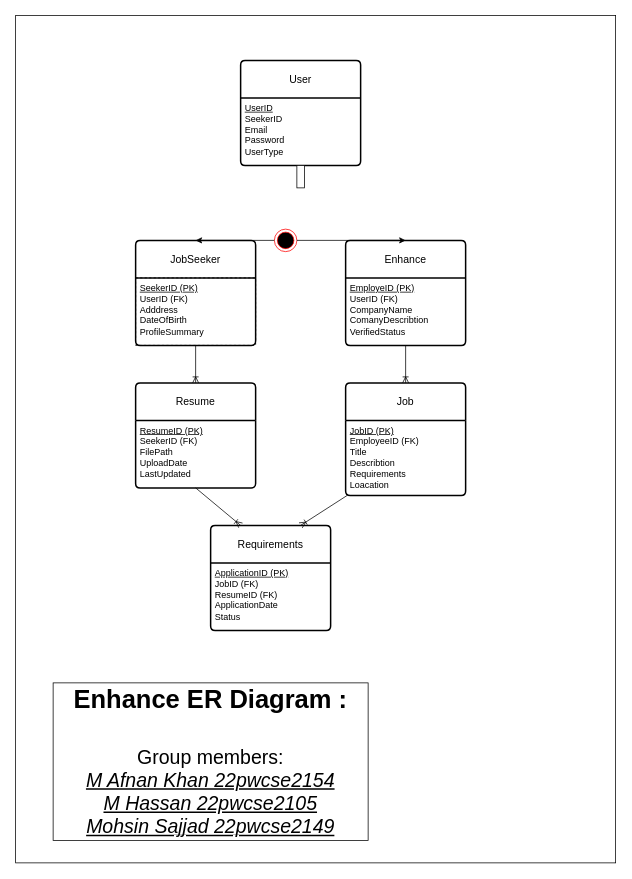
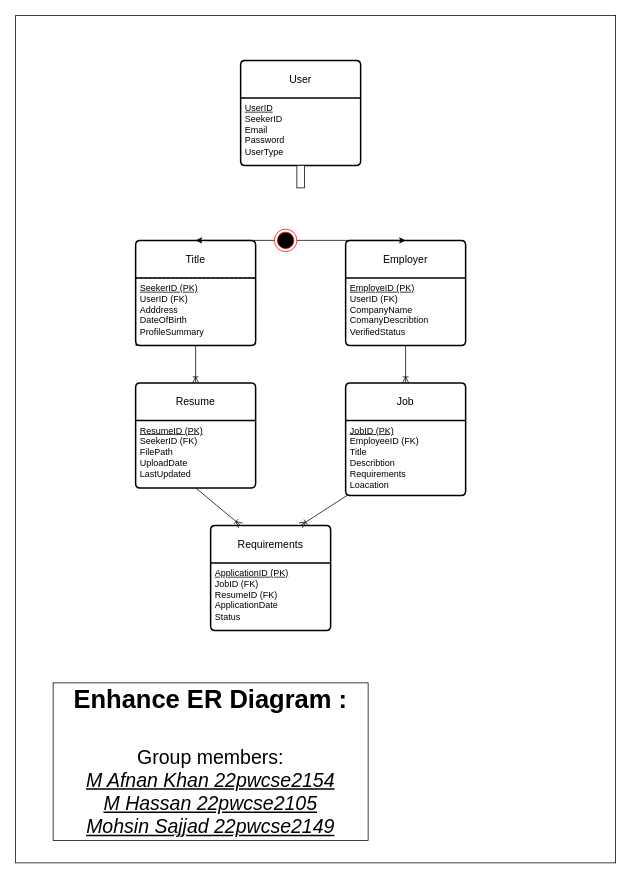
  <mxCell id="0" />
  <mxCell id="1" parent="0" />
  <mxCell id="2" value="" style="rounded=0;whiteSpace=wrap;html=1;container=0;fillColor=none;gradientColor=none;" parent="1" vertex="1"><mxGeometry x="20" y="20" width="800" height="1130" as="geometry" /></mxCell>
  <mxCell id="3" value="User" style="swimlane;childLayout=stackLayout;horizontal=1;startSize=50;horizontalStack=0;rounded=1;fontSize=14;fontStyle=0;strokeWidth=2;resizeParent=0;resizeLast=1;shadow=0;dashed=0;align=center;arcSize=4;whiteSpace=wrap;html=1;" parent="1" vertex="1"><mxGeometry x="320" y="80" width="160" height="140" as="geometry" /></mxCell>
  <mxCell id="4" value="&lt;u&gt;UserID&lt;/u&gt;&lt;br&gt;SeekerID&lt;br&gt;Email&lt;div&gt;Password&lt;/div&gt;&lt;div&gt;UserType&lt;br&gt;&lt;div&gt;&lt;br&gt;&lt;/div&gt;&lt;/div&gt;" style="align=left;strokeColor=none;fillColor=none;spacingLeft=4;spacingRight=4;fontSize=12;verticalAlign=top;resizable=0;rotatable=0;part=1;html=1;whiteSpace=wrap;" parent="3" vertex="1"><mxGeometry y="50" width="160" height="90" as="geometry" /></mxCell>
- <mxCell id="5" value="JobSeeker" style="swimlane;childLayout=stackLayout;horizontal=1;startSize=50;horizontalStack=0;rounded=1;fontSize=14;fontStyle=0;strokeWidth=2;resizeParent=0;resizeLast=1;shadow=0;dashed=0;align=center;arcSize=4;whiteSpace=wrap;html=1;container=0;" parent="1" vertex="1"><mxGeometry x="180" y="320" width="160" height="140" as="geometry" /></mxCell>
- <mxCell id="6" value="Enhance" style="swimlane;childLayout=stackLayout;horizontal=1;startSize=50;horizontalStack=0;rounded=1;fontSize=14;fontStyle=0;strokeWidth=2;resizeParent=0;resizeLast=1;shadow=0;dashed=0;align=center;arcSize=4;whiteSpace=wrap;html=1;" parent="1" vertex="1"><mxGeometry x="460" y="320" width="160" height="140" as="geometry"><mxRectangle x="470" y="350" width="100" height="50" as="alternateBounds" /></mxGeometry></mxCell>
+ <mxCell id="5" value="Title" style="swimlane;childLayout=stackLayout;horizontal=1;startSize=50;horizontalStack=0;rounded=1;fontSize=14;fontStyle=0;strokeWidth=2;resizeParent=0;resizeLast=1;shadow=0;dashed=0;align=center;arcSize=4;whiteSpace=wrap;html=1;container=0;" parent="1" vertex="1"><mxGeometry x="180" y="320" width="160" height="140" as="geometry" /></mxCell>
+ <mxCell id="6" value="Employer" style="swimlane;childLayout=stackLayout;horizontal=1;startSize=50;horizontalStack=0;rounded=1;fontSize=14;fontStyle=0;strokeWidth=2;resizeParent=0;resizeLast=1;shadow=0;dashed=0;align=center;arcSize=4;whiteSpace=wrap;html=1;" parent="1" vertex="1"><mxGeometry x="460" y="320" width="160" height="140" as="geometry"><mxRectangle x="470" y="350" width="100" height="50" as="alternateBounds" /></mxGeometry></mxCell>
  <mxCell id="7" value="&lt;u&gt;EmployeID (PK)&lt;/u&gt;&lt;div&gt;UserID (FK)&lt;br&gt;&lt;div&gt;CompanyName&lt;/div&gt;&lt;div&gt;ComanyDescribtion&lt;/div&gt;&lt;div&gt;VerifiedStatus&lt;/div&gt;&lt;/div&gt;" style="align=left;strokeColor=none;fillColor=none;spacingLeft=4;spacingRight=4;fontSize=12;verticalAlign=top;resizable=0;rotatable=0;part=1;html=1;whiteSpace=wrap;" parent="6" vertex="1"><mxGeometry y="50" width="160" height="90" as="geometry" /></mxCell>
  <mxCell id="8" value="Resume" style="swimlane;childLayout=stackLayout;horizontal=1;startSize=50;horizontalStack=0;rounded=1;fontSize=14;fontStyle=0;strokeWidth=2;resizeParent=0;resizeLast=1;shadow=0;dashed=0;align=center;arcSize=4;whiteSpace=wrap;html=1;" parent="1" vertex="1"><mxGeometry x="180" y="510" width="160" height="140" as="geometry" /></mxCell>
  <mxCell id="9" value="&lt;div&gt;&lt;u&gt;ResumeID (PK)&lt;/u&gt;&lt;/div&gt;&lt;div&gt;SeekerID (FK)&amp;nbsp;&lt;/div&gt;FilePath&lt;div&gt;UploadDate&lt;/div&gt;&lt;div&gt;LastUpdated&lt;/div&gt;" style="align=left;strokeColor=none;fillColor=none;spacingLeft=4;spacingRight=4;fontSize=12;verticalAlign=top;resizable=0;rotatable=0;part=1;html=1;whiteSpace=wrap;" parent="8" vertex="1"><mxGeometry y="50" width="160" height="90" as="geometry" /></mxCell>
  <mxCell id="10" value="Job" style="swimlane;childLayout=stackLayout;horizontal=1;startSize=50;horizontalStack=0;rounded=1;fontSize=14;fontStyle=0;strokeWidth=2;resizeParent=0;resizeLast=1;shadow=0;dashed=0;align=center;arcSize=4;whiteSpace=wrap;html=1;" parent="1" vertex="1"><mxGeometry x="460" y="510" width="160" height="150" as="geometry" /></mxCell>
  <mxCell id="11" value="&lt;div&gt;&lt;u&gt;JobID (PK)&lt;/u&gt;&lt;/div&gt;&lt;div&gt;EmployeeID (FK)&lt;/div&gt;Title&lt;div&gt;Describtion&lt;/div&gt;&lt;div&gt;Requirements&lt;/div&gt;&lt;div&gt;Loacation&lt;/div&gt;&lt;div&gt;&lt;br&gt;&lt;/div&gt;" style="align=left;strokeColor=none;fillColor=none;spacingLeft=4;spacingRight=4;fontSize=12;verticalAlign=top;resizable=0;rotatable=0;part=1;html=1;whiteSpace=wrap;" parent="10" vertex="1"><mxGeometry y="50" width="160" height="100" as="geometry" /></mxCell>
  <mxCell id="12" value="Requirements" style="swimlane;childLayout=stackLayout;horizontal=1;startSize=50;horizontalStack=0;rounded=1;fontSize=14;fontStyle=0;strokeWidth=2;resizeParent=0;resizeLast=1;shadow=0;dashed=0;align=center;arcSize=4;whiteSpace=wrap;html=1;" parent="1" vertex="1"><mxGeometry x="280" y="700" width="160" height="140" as="geometry" /></mxCell>
  <mxCell id="13" value="&lt;div&gt;&lt;u&gt;ApplicationID (PK)&lt;/u&gt;&lt;/div&gt;&lt;div&gt;JobID (FK)&lt;/div&gt;&lt;div&gt;ResumeID (FK)&amp;nbsp;&lt;/div&gt;ApplicationDate&lt;div&gt;Status&lt;/div&gt;" style="align=left;strokeColor=none;fillColor=none;spacingLeft=4;spacingRight=4;fontSize=12;verticalAlign=top;resizable=0;rotatable=0;part=1;html=1;whiteSpace=wrap;" parent="12" vertex="1"><mxGeometry y="50" width="160" height="90" as="geometry" /></mxCell>
  <mxCell id="14" value="" style="html=1;points=[[0,0,0,0,5],[0,1,0,0,-5],[1,0,0,0,5],[1,1,0,0,-5]];perimeter=orthogonalPerimeter;outlineConnect=0;targetShapes=umlLifeline;portConstraint=eastwest;newEdgeStyle={&quot;curved&quot;:0,&quot;rounded&quot;:0};" parent="1" vertex="1"><mxGeometry x="395" y="220" width="10" height="30" as="geometry" /></mxCell>
  <mxCell id="15" value="d" style="ellipse;html=1;shape=endState;fillColor=#000000;strokeColor=#ff0000;" parent="1" vertex="1"><mxGeometry x="365" y="305" width="30" height="30" as="geometry" /></mxCell>
  <mxCell id="16" value="" style="endArrow=classic;html=1;rounded=0;exitX=0;exitY=0.5;exitDx=0;exitDy=0;entryX=0.5;entryY=0;entryDx=0;entryDy=0;" parent="1" source="15" target="5" edge="1"><mxGeometry width="50" height="50" relative="1" as="geometry"><mxPoint x="390" y="490" as="sourcePoint" /><mxPoint x="440" y="440" as="targetPoint" /></mxGeometry></mxCell>
  <mxCell id="17" value="" style="endArrow=classic;html=1;rounded=0;exitX=1;exitY=0.5;exitDx=0;exitDy=0;entryX=0.5;entryY=0;entryDx=0;entryDy=0;" parent="1" source="15" target="6" edge="1"><mxGeometry width="50" height="50" relative="1" as="geometry"><mxPoint x="390" y="490" as="sourcePoint" /><mxPoint x="440" y="440" as="targetPoint" /></mxGeometry></mxCell>
  <mxCell id="18" value="" style="fontSize=12;html=1;endArrow=ERoneToMany;rounded=0;exitX=0.5;exitY=1;exitDx=0;exitDy=0;entryX=0.5;entryY=0;entryDx=0;entryDy=0;" parent="1" source="23" target="8" edge="1"><mxGeometry width="100" height="100" relative="1" as="geometry"><mxPoint x="370" y="520" as="sourcePoint" /><mxPoint x="470" y="420" as="targetPoint" /></mxGeometry></mxCell>
  <mxCell id="19" value="" style="fontSize=12;html=1;endArrow=ERoneToMany;rounded=0;exitX=0.5;exitY=1;exitDx=0;exitDy=0;" parent="1" source="7" edge="1"><mxGeometry width="100" height="100" relative="1" as="geometry"><mxPoint x="539.5" y="450" as="sourcePoint" /><mxPoint x="540" y="510" as="targetPoint" /></mxGeometry></mxCell>
  <mxCell id="20" value="" style="fontSize=12;html=1;endArrow=ERoneToMany;rounded=0;exitX=0.5;exitY=1;exitDx=0;exitDy=0;entryX=0.25;entryY=0;entryDx=0;entryDy=0;" parent="1" source="9" target="12" edge="1"><mxGeometry width="100" height="100" relative="1" as="geometry"><mxPoint x="170" y="820" as="sourcePoint" /><mxPoint x="270" y="720" as="targetPoint" /></mxGeometry></mxCell>
  <mxCell id="21" value="" style="fontSize=12;html=1;endArrow=ERoneToMany;rounded=0;entryX=0.75;entryY=0;entryDx=0;entryDy=0;" parent="1" source="11" target="12" edge="1"><mxGeometry width="100" height="100" relative="1" as="geometry"><mxPoint x="415" y="670" as="sourcePoint" /><mxPoint x="515" y="740" as="targetPoint" /></mxGeometry></mxCell>
  <mxCell id="22" value="&lt;font style=&quot;font-size: 34px;&quot;&gt;&lt;b&gt;Enhance ER Diagram :&lt;/b&gt;&lt;/font&gt;&lt;div&gt;&lt;span style=&quot;font-size: 34px;&quot;&gt;&lt;b&gt;&lt;br&gt;&lt;/b&gt;&lt;/span&gt;&lt;div&gt;&lt;font style=&quot;font-size: 26px;&quot;&gt;Group members:&lt;/font&gt;&lt;/div&gt;&lt;div&gt;&lt;font style=&quot;font-size: 26px;&quot;&gt;&lt;u&gt;&lt;i&gt;M Afnan Khan 22pwcse2154&lt;/i&gt;&lt;/u&gt;&lt;/font&gt;&lt;/div&gt;&lt;div&gt;&lt;font style=&quot;font-size: 26px;&quot;&gt;&lt;i&gt;&lt;u&gt;M Hassan 22pwcse2105&lt;/u&gt;&lt;/i&gt;&lt;/font&gt;&lt;/div&gt;&lt;div&gt;&lt;font style=&quot;font-size: 26px;&quot;&gt;&lt;i&gt;&lt;u&gt;Mohsin Sajjad 22pwcse2149&lt;/u&gt;&lt;/i&gt;&lt;/font&gt;&lt;/div&gt;&lt;/div&gt;" style="rounded=0;whiteSpace=wrap;html=1;strokeColor=#000000;" parent="1" vertex="1"><mxGeometry x="70" y="910" width="420" height="210" as="geometry" /></mxCell>
  <mxCell id="23" value="&lt;div&gt;&lt;u&gt;SeekerID (PK)&lt;/u&gt;&lt;div&gt;&lt;span style=&quot;background-color: light-dark(#ffffff, var(--ge-dark-color, #121212));&quot;&gt;&lt;font style=&quot;&quot; face=&quot;Helvetica&quot;&gt;UserID (FK)&lt;/font&gt;&lt;br&gt;&lt;/span&gt;&lt;div&gt;Adddress&lt;/div&gt;&lt;div&gt;DateOfBirth&lt;/div&gt;&lt;div&gt;ProfileSummary&lt;/div&gt;&lt;/div&gt;&lt;/div&gt;" style="align=left;strokeColor=default;fillColor=none;spacingLeft=4;spacingRight=4;fontSize=12;verticalAlign=top;resizable=0;rotatable=0;part=1;html=1;whiteSpace=wrap;dashed=1;" parent="1" vertex="1"><mxGeometry x="180" y="370" width="160" height="90" as="geometry" /></mxCell>
